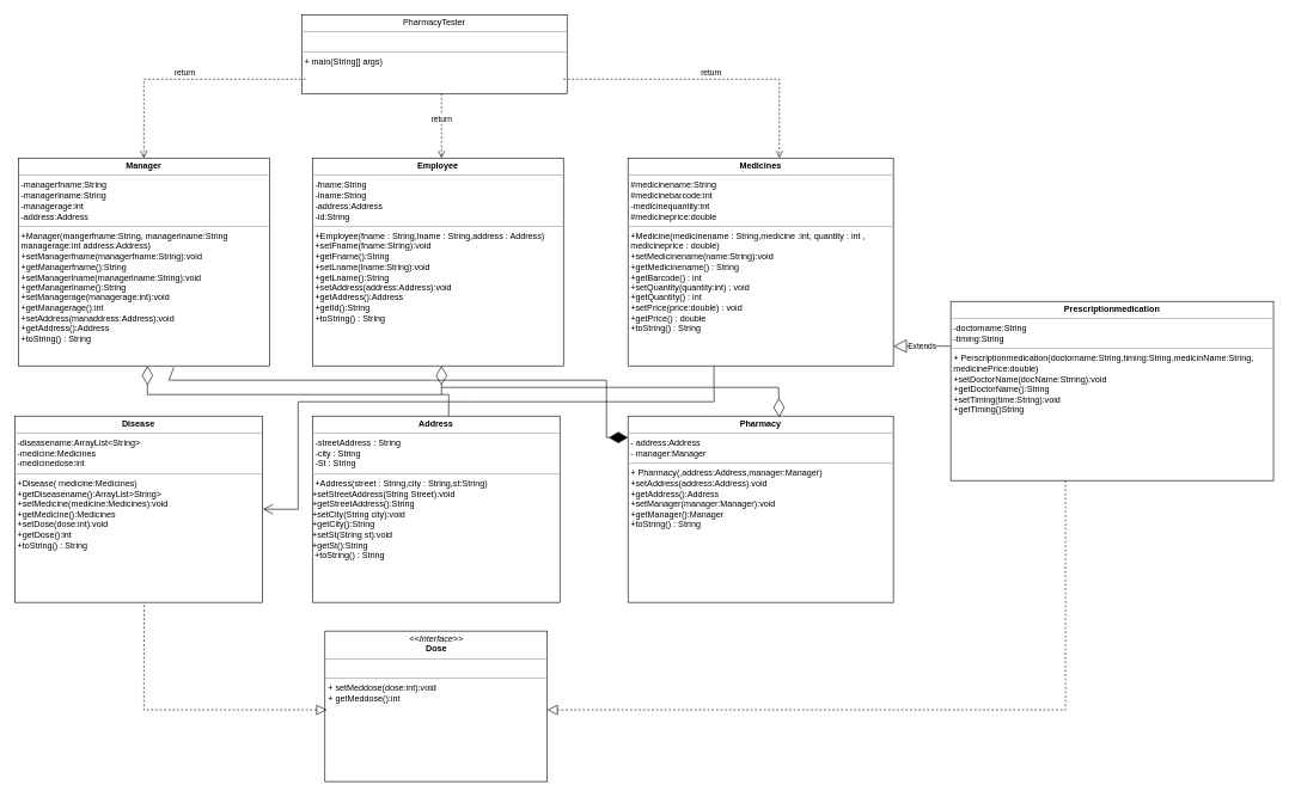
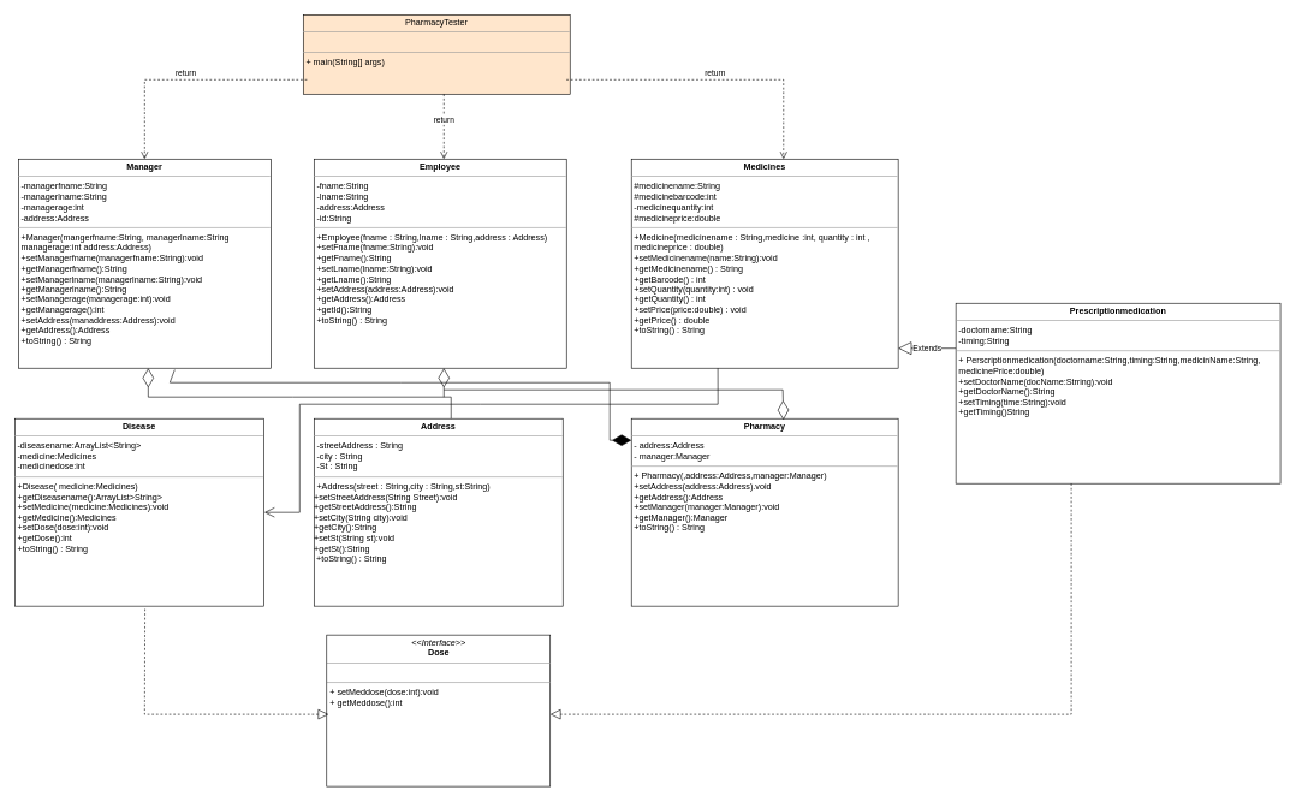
  <mxCell id="0" />
  <mxCell id="1" parent="0" />
  <mxCell id="2" value="&lt;p style=&quot;margin:0px;margin-top:4px;text-align:center;&quot;&gt;&lt;b&gt;Medicines&lt;/b&gt;&lt;/p&gt;&lt;hr size=&quot;1&quot;&gt;&lt;p style=&quot;margin:0px;margin-left:4px;&quot;&gt;#medicinename:String&lt;/p&gt;&lt;p style=&quot;margin:0px;margin-left:4px;&quot;&gt;#medicinebarcode:int&lt;/p&gt;&lt;p style=&quot;margin:0px;margin-left:4px;&quot;&gt;-medicinequantity:int&lt;/p&gt;&lt;p style=&quot;margin:0px;margin-left:4px;&quot;&gt;#medicineprice:double&lt;/p&gt;&lt;hr size=&quot;1&quot;&gt;&lt;p style=&quot;margin:0px;margin-left:4px;&quot;&gt;+Medicine(medicinename : String,medicine :&lt;span style=&quot;background-color: initial;&quot;&gt;int, quantity : int ,&amp;nbsp;&lt;/span&gt;&lt;/p&gt;&lt;p style=&quot;margin:0px;margin-left:4px;&quot;&gt;&lt;span style=&quot;background-color: initial;&quot;&gt;medicineprice : double)&lt;/span&gt;&lt;/p&gt;&lt;p style=&quot;margin:0px;margin-left:4px;&quot;&gt;+setMedicinename(name:String):void&lt;/p&gt;&lt;p style=&quot;margin:0px;margin-left:4px;&quot;&gt;+getMedicinename() : String&lt;/p&gt;&lt;p style=&quot;border-color: var(--border-color); margin: 0px 0px 0px 4px;&quot;&gt;+getBarcode() : int&lt;/p&gt;&lt;p style=&quot;border-color: var(--border-color); margin: 0px 0px 0px 4px;&quot;&gt;+setQuantity(quantity:int) : void&lt;/p&gt;&lt;p style=&quot;border-color: var(--border-color); margin: 0px 0px 0px 4px;&quot;&gt;+getQuantity() : int&lt;/p&gt;&lt;p style=&quot;border-color: var(--border-color); margin: 0px 0px 0px 4px;&quot;&gt;+setPrice(price:double) : void&lt;/p&gt;&lt;p style=&quot;border-color: var(--border-color); margin: 0px 0px 0px 4px;&quot;&gt;+getPrice() : double&lt;/p&gt;&lt;p style=&quot;margin:0px;margin-left:4px;&quot;&gt;+toString() : String&lt;/p&gt;" style="verticalAlign=top;align=left;overflow=fill;fontSize=12;fontFamily=Helvetica;html=1;" parent="1" vertex="1"><mxGeometry x="875" y="220" width="370" height="290" as="geometry" /></mxCell>
  <mxCell id="3" value="&lt;p style=&quot;margin:0px;margin-top:4px;text-align:center;&quot;&gt;&lt;b&gt;Employee&lt;/b&gt;&lt;/p&gt;&lt;hr size=&quot;1&quot;&gt;&lt;p style=&quot;margin:0px;margin-left:4px;&quot;&gt;-fname:String&lt;/p&gt;&lt;p style=&quot;margin:0px;margin-left:4px;&quot;&gt;-lname:String&lt;/p&gt;&lt;p style=&quot;margin:0px;margin-left:4px;&quot;&gt;-address:Address&lt;/p&gt;&lt;p style=&quot;margin:0px;margin-left:4px;&quot;&gt;-id:String&lt;/p&gt;&lt;hr size=&quot;1&quot;&gt;&lt;p style=&quot;margin:0px;margin-left:4px;&quot;&gt;+Employee(fname : String,lname : String,address : Address&lt;span style=&quot;background-color: initial;&quot;&gt;)&lt;/span&gt;&lt;/p&gt;&lt;p style=&quot;margin:0px;margin-left:4px;&quot;&gt;&lt;span style=&quot;background-color: initial;&quot;&gt;+setFname(fname:String):void&lt;/span&gt;&lt;/p&gt;&lt;p style=&quot;margin:0px;margin-left:4px;&quot;&gt;&lt;span style=&quot;background-color: initial;&quot;&gt;+getFname():String&lt;/span&gt;&lt;/p&gt;&lt;p style=&quot;margin:0px;margin-left:4px;&quot;&gt;&lt;span style=&quot;background-color: initial;&quot;&gt;+setLname(lname:String):void&lt;/span&gt;&lt;/p&gt;&lt;p style=&quot;margin:0px;margin-left:4px;&quot;&gt;&lt;span style=&quot;background-color: initial;&quot;&gt;+getLname():String&lt;/span&gt;&lt;/p&gt;&lt;p style=&quot;margin:0px;margin-left:4px;&quot;&gt;&lt;span style=&quot;background-color: initial;&quot;&gt;+setAddress(address:Address):void&lt;/span&gt;&lt;/p&gt;&lt;p style=&quot;margin:0px;margin-left:4px;&quot;&gt;&lt;span style=&quot;background-color: initial;&quot;&gt;+getAddress():Address&lt;/span&gt;&lt;/p&gt;&lt;p style=&quot;margin:0px;margin-left:4px;&quot;&gt;&lt;span style=&quot;background-color: initial;&quot;&gt;+getId():String&lt;/span&gt;&lt;/p&gt;&lt;p style=&quot;margin:0px;margin-left:4px;&quot;&gt;+toString() : String&lt;br&gt;&lt;/p&gt;&lt;p style=&quot;margin:0px;margin-left:4px;&quot;&gt;&lt;br&gt;&lt;/p&gt;" style="verticalAlign=top;align=left;overflow=fill;fontSize=12;fontFamily=Helvetica;html=1;" parent="1" vertex="1"><mxGeometry x="435" y="220" width="350" height="290" as="geometry" /></mxCell>
  <mxCell id="4" value="&lt;p style=&quot;margin:0px;margin-top:4px;text-align:center;&quot;&gt;&lt;b&gt;Address&lt;/b&gt;&lt;/p&gt;&lt;hr size=&quot;1&quot;&gt;&lt;p style=&quot;margin:0px;margin-left:4px;&quot;&gt;-streetAddress : String&lt;/p&gt;&lt;p style=&quot;margin:0px;margin-left:4px;&quot;&gt;-city : String&lt;/p&gt;&lt;p style=&quot;margin:0px;margin-left:4px;&quot;&gt;-St : String&lt;/p&gt;&lt;hr size=&quot;1&quot;&gt;&lt;p style=&quot;margin:0px;margin-left:4px;&quot;&gt;+Address(street : String,city : String,st:String)&lt;/p&gt;+setStreetAddress(String Street):void&lt;br&gt;+getStreetAddress():String&lt;br&gt;+setCity(String city):void&lt;br&gt;+getCity():String&lt;br&gt;+setSt(String st):void&lt;br&gt;+getSt():String&lt;br&gt;&amp;nbsp;+toString() : String" style="verticalAlign=top;align=left;overflow=fill;fontSize=12;fontFamily=Helvetica;html=1;" parent="1" vertex="1"><mxGeometry x="435" y="580" width="345" height="260" as="geometry" /></mxCell>
  <mxCell id="5" value="&lt;p style=&quot;margin:0px;margin-top:4px;text-align:center;&quot;&gt;&lt;b&gt;Manager&lt;/b&gt;&lt;/p&gt;&lt;hr size=&quot;1&quot;&gt;&lt;p style=&quot;margin:0px;margin-left:4px;&quot;&gt;-managerfname:String&lt;/p&gt;&lt;p style=&quot;margin:0px;margin-left:4px;&quot;&gt;-managerlname:String&lt;/p&gt;&lt;p style=&quot;margin:0px;margin-left:4px;&quot;&gt;-managerage:int&lt;/p&gt;&lt;p style=&quot;margin:0px;margin-left:4px;&quot;&gt;-address:Address&lt;/p&gt;&lt;hr size=&quot;1&quot;&gt;&lt;p style=&quot;margin:0px;margin-left:4px;&quot;&gt;&lt;span style=&quot;background-color: initial;&quot;&gt;+Manager(mangerfname:String, managerlname:String&lt;/span&gt;&lt;br&gt;&lt;/p&gt;&lt;p style=&quot;margin:0px;margin-left:4px;&quot;&gt;managerage:int address:Address)&lt;/p&gt;&lt;p style=&quot;margin:0px;margin-left:4px;&quot;&gt;+setManagerfname(managerfname:String):void&lt;/p&gt;&lt;p style=&quot;margin:0px;margin-left:4px;&quot;&gt;+getManagerfname():String&lt;/p&gt;&lt;p style=&quot;margin:0px;margin-left:4px;&quot;&gt;+setManagerlname(managerlname:String):void&lt;/p&gt;&lt;p style=&quot;margin:0px;margin-left:4px;&quot;&gt;+getManagerlname():String&lt;/p&gt;&lt;p style=&quot;margin:0px;margin-left:4px;&quot;&gt;+setManagerage(managerage:int):void&lt;/p&gt;&lt;p style=&quot;margin:0px;margin-left:4px;&quot;&gt;+getManagerage():int&lt;/p&gt;&lt;p style=&quot;margin:0px;margin-left:4px;&quot;&gt;+setAddress(manaddress:Address):void&lt;/p&gt;&lt;p style=&quot;margin:0px;margin-left:4px;&quot;&gt;+getAddress():Address&lt;/p&gt;&lt;p style=&quot;margin:0px;margin-left:4px;&quot;&gt;+toString() : String&lt;br&gt;&lt;/p&gt;" style="verticalAlign=top;align=left;overflow=fill;fontSize=12;fontFamily=Helvetica;html=1;" parent="1" vertex="1"><mxGeometry x="25" y="220" width="350" height="290" as="geometry" /></mxCell>
  <mxCell id="6" value="&lt;p style=&quot;margin:0px;margin-top:4px;text-align:center;&quot;&gt;&lt;i&gt;&amp;lt;&amp;lt;Interface&amp;gt;&amp;gt;&lt;/i&gt;&lt;br&gt;&lt;b&gt;Dose&lt;/b&gt;&lt;/p&gt;&lt;hr size=&quot;1&quot;&gt;&lt;p style=&quot;margin:0px;margin-left:4px;&quot;&gt;&lt;br&gt;&lt;/p&gt;&lt;hr size=&quot;1&quot;&gt;&lt;p style=&quot;margin:0px;margin-left:4px;&quot;&gt;+ setMeddose(dose:int):void&lt;br&gt;+ getMeddose():int&lt;/p&gt;" style="verticalAlign=top;align=left;overflow=fill;fontSize=12;fontFamily=Helvetica;html=1;" parent="1" vertex="1"><mxGeometry x="452.5" y="880" width="310" height="210" as="geometry" /></mxCell>
  <mxCell id="7" value="&lt;p style=&quot;margin:0px;margin-top:4px;text-align:center;&quot;&gt;&lt;b&gt;Disease&lt;/b&gt;&lt;/p&gt;&lt;hr size=&quot;1&quot;&gt;&lt;p style=&quot;margin:0px;margin-left:4px;&quot;&gt;-diseasename:ArrayList&amp;lt;String&amp;gt;&lt;/p&gt;&lt;p style=&quot;margin:0px;margin-left:4px;&quot;&gt;&lt;span style=&quot;background-color: initial;&quot;&gt;-medicine:Medicines&lt;/span&gt;&lt;/p&gt;&lt;p style=&quot;margin:0px;margin-left:4px;&quot;&gt;&lt;span style=&quot;background-color: initial;&quot;&gt;-medicinedose:int&lt;/span&gt;&lt;br&gt;&lt;/p&gt;&lt;hr size=&quot;1&quot;&gt;&lt;p style=&quot;margin:0px;margin-left:4px;&quot;&gt;+Disease( medicine:Medicines&lt;span style=&quot;background-color: initial;&quot;&gt;)&lt;/span&gt;&lt;/p&gt;&lt;p style=&quot;margin:0px;margin-left:4px;&quot;&gt;+getDiseasename():ArrayList&amp;gt;String&amp;gt;&lt;/p&gt;&lt;p style=&quot;margin:0px;margin-left:4px;&quot;&gt;+setMedicine(medicine:Medicines):void&lt;/p&gt;&lt;p style=&quot;margin:0px;margin-left:4px;&quot;&gt;+getMedicine():Medicines&lt;/p&gt;&lt;p style=&quot;margin:0px;margin-left:4px;&quot;&gt;+setDose(dose:int):void&lt;/p&gt;&lt;p style=&quot;margin:0px;margin-left:4px;&quot;&gt;+getDose():int&lt;/p&gt;&lt;p style=&quot;margin:0px;margin-left:4px;&quot;&gt;+toString() : String&lt;br&gt;&lt;/p&gt;" style="verticalAlign=top;align=left;overflow=fill;fontSize=12;fontFamily=Helvetica;html=1;" parent="1" vertex="1"><mxGeometry x="20" y="580" width="345" height="260" as="geometry" /></mxCell>
  <mxCell id="8" value="&lt;p style=&quot;margin:0px;margin-top:4px;text-align:center;&quot;&gt;&lt;b&gt;Pharmacy&lt;/b&gt;&lt;/p&gt;&lt;hr size=&quot;1&quot;&gt;&lt;p style=&quot;margin:0px;margin-left:4px;&quot;&gt;&lt;span style=&quot;background-color: initial;&quot;&gt;- address:Address&lt;/span&gt;&lt;/p&gt;&lt;p style=&quot;margin:0px;margin-left:4px;&quot;&gt;- manager:Manager&lt;/p&gt;&lt;hr size=&quot;1&quot;&gt;&lt;p style=&quot;margin:0px;margin-left:4px;&quot;&gt;+ Pharmacy(,address:Address,&lt;span style=&quot;background-color: initial;&quot;&gt;manager:Manager)&lt;/span&gt;&lt;/p&gt;&lt;p style=&quot;margin:0px;margin-left:4px;&quot;&gt;+setAddress(address:Address).void&lt;/p&gt;&lt;p style=&quot;margin:0px;margin-left:4px;&quot;&gt;+getAddress():Address&lt;/p&gt;&lt;p style=&quot;margin:0px;margin-left:4px;&quot;&gt;+setManager(manager:Manager):void&lt;/p&gt;&lt;p style=&quot;margin:0px;margin-left:4px;&quot;&gt;+getManager():Manager&lt;/p&gt;&lt;p style=&quot;margin:0px;margin-left:4px;&quot;&gt;+toString() : String&lt;br&gt;&lt;/p&gt;" style="verticalAlign=top;align=left;overflow=fill;fontSize=12;fontFamily=Helvetica;html=1;" parent="1" vertex="1"><mxGeometry x="875" y="580" width="370" height="260" as="geometry" /></mxCell>
  <mxCell id="9" value="&lt;p style=&quot;margin:0px;margin-top:4px;text-align:center;&quot;&gt;&lt;b&gt;Prescriptionmedication&lt;/b&gt;&lt;/p&gt;&lt;hr size=&quot;1&quot;&gt;&lt;p style=&quot;margin:0px;margin-left:4px;&quot;&gt;-doctorname:String&lt;/p&gt;&lt;p style=&quot;margin:0px;margin-left:4px;&quot;&gt;-timing:String&lt;/p&gt;&lt;hr size=&quot;1&quot;&gt;&lt;p style=&quot;margin:0px;margin-left:4px;&quot;&gt;+ Perscriptionmedication(doctorname:String,timing:String,medicinName:String,&lt;/p&gt;&lt;p style=&quot;margin:0px;margin-left:4px;&quot;&gt;medicinePrice:double)&lt;/p&gt;&lt;p style=&quot;margin:0px;margin-left:4px;&quot;&gt;+setDoctorName(docName:Strring):void&lt;/p&gt;&lt;p style=&quot;margin:0px;margin-left:4px;&quot;&gt;+getDoctorName():String&lt;/p&gt;&lt;p style=&quot;margin:0px;margin-left:4px;&quot;&gt;+setTiming(time:String):void&lt;/p&gt;&lt;p style=&quot;margin:0px;margin-left:4px;&quot;&gt;+getTiming()String&lt;/p&gt;&lt;p style=&quot;margin:0px;margin-left:4px;&quot;&gt;&lt;br&gt;&lt;/p&gt;" style="verticalAlign=top;align=left;overflow=fill;fontSize=12;fontFamily=Helvetica;html=1;" parent="1" vertex="1"><mxGeometry x="1325" y="420" width="450" height="250" as="geometry" /></mxCell>
- <mxCell id="10" value="&lt;p style=&quot;margin:0px;margin-top:4px;text-align:center;&quot;&gt;PharmacyTester&lt;/p&gt;&lt;hr size=&quot;1&quot;&gt;&lt;p style=&quot;margin:0px;margin-left:4px;&quot;&gt;&lt;br&gt;&lt;/p&gt;&lt;hr size=&quot;1&quot;&gt;&lt;p style=&quot;margin:0px;margin-left:4px;&quot;&gt;+ main(String[] args)&lt;/p&gt;" style="verticalAlign=top;align=left;overflow=fill;fontSize=12;fontFamily=Helvetica;html=1;" parent="1" vertex="1"><mxGeometry x="420" y="20" width="370" height="110" as="geometry" /></mxCell>
+ <mxCell id="10" value="&lt;p style=&quot;margin:0px;margin-top:4px;text-align:center;&quot;&gt;PharmacyTester&lt;/p&gt;&lt;hr size=&quot;1&quot;&gt;&lt;p style=&quot;margin:0px;margin-left:4px;&quot;&gt;&lt;br&gt;&lt;/p&gt;&lt;hr size=&quot;1&quot;&gt;&lt;p style=&quot;margin:0px;margin-left:4px;&quot;&gt;+ main(String[] args)&lt;/p&gt;" style="verticalAlign=top;align=left;overflow=fill;fontSize=12;fontFamily=Helvetica;html=1;fillColor=#ffe6cc;" parent="1" vertex="1"><mxGeometry x="420" y="20" width="370" height="110" as="geometry" /></mxCell>
  <mxCell id="11" value="return" style="html=1;verticalAlign=bottom;endArrow=open;dashed=1;endSize=8;rounded=0;entryX=0.5;entryY=0;entryDx=0;entryDy=0;exitX=0.014;exitY=0.818;exitDx=0;exitDy=0;exitPerimeter=0;" parent="1" source="10" target="5" edge="1"><mxGeometry relative="1" as="geometry"><mxPoint x="415" y="110" as="sourcePoint" /><mxPoint x="345" y="110" as="targetPoint" /><Array as="points"><mxPoint x="395" y="110" /><mxPoint x="200" y="110" /></Array></mxGeometry></mxCell>
  <mxCell id="12" value="return" style="html=1;verticalAlign=bottom;endArrow=open;dashed=1;endSize=8;rounded=0;" parent="1" edge="1"><mxGeometry relative="1" as="geometry"><mxPoint x="615" y="130" as="sourcePoint" /><mxPoint x="615" y="220" as="targetPoint" /></mxGeometry></mxCell>
  <mxCell id="13" value="return" style="html=1;verticalAlign=bottom;endArrow=open;dashed=1;endSize=8;rounded=0;exitX=0.986;exitY=0.818;exitDx=0;exitDy=0;exitPerimeter=0;" parent="1" source="10" edge="1"><mxGeometry relative="1" as="geometry"><mxPoint x="875" y="110" as="sourcePoint" /><mxPoint x="1086" y="220" as="targetPoint" /><Array as="points"><mxPoint x="1086" y="110" /></Array></mxGeometry></mxCell>
  <mxCell id="14" value="" style="endArrow=diamondThin;endFill=0;endSize=24;html=1;rounded=0;" parent="1" edge="1"><mxGeometry width="160" relative="1" as="geometry"><mxPoint x="625" y="580" as="sourcePoint" /><mxPoint x="205" y="510" as="targetPoint" /><Array as="points"><mxPoint x="625" y="550" /><mxPoint x="405" y="550" /><mxPoint x="205" y="550" /></Array></mxGeometry></mxCell>
  <mxCell id="15" value="" style="endArrow=diamondThin;endFill=0;endSize=24;html=1;rounded=0;" parent="1" edge="1"><mxGeometry width="160" relative="1" as="geometry"><mxPoint x="615" y="550" as="sourcePoint" /><mxPoint x="615" y="510" as="targetPoint" /></mxGeometry></mxCell>
  <mxCell id="16" value="" style="endArrow=diamondThin;endFill=0;endSize=24;html=1;rounded=0;entryX=0.57;entryY=0.006;entryDx=0;entryDy=0;entryPerimeter=0;" parent="1" target="8" edge="1"><mxGeometry width="160" relative="1" as="geometry"><mxPoint x="615" y="540" as="sourcePoint" /><mxPoint x="1085" y="570" as="targetPoint" /><Array as="points"><mxPoint x="1085" y="540" /></Array></mxGeometry></mxCell>
  <mxCell id="17" value="" style="endArrow=block;dashed=1;endFill=0;endSize=12;html=1;rounded=0;exitX=0.523;exitY=1.015;exitDx=0;exitDy=0;exitPerimeter=0;" parent="1" source="7" edge="1"><mxGeometry width="160" relative="1" as="geometry"><mxPoint x="295" y="990" as="sourcePoint" /><mxPoint x="455" y="990" as="targetPoint" /><Array as="points"><mxPoint x="200" y="990" /></Array></mxGeometry></mxCell>
  <mxCell id="18" value="" style="endArrow=block;dashed=1;endFill=0;endSize=12;html=1;rounded=0;" parent="1" edge="1"><mxGeometry width="160" relative="1" as="geometry"><mxPoint x="1485" y="670" as="sourcePoint" /><mxPoint x="762.5" y="990" as="targetPoint" /><Array as="points"><mxPoint x="1485" y="990" /></Array></mxGeometry></mxCell>
  <mxCell id="19" value="Extends" style="endArrow=block;endSize=16;endFill=0;html=1;rounded=0;exitX=0;exitY=0.25;exitDx=0;exitDy=0;entryX=1;entryY=0.905;entryDx=0;entryDy=0;entryPerimeter=0;" parent="1" source="9" target="2" edge="1"><mxGeometry width="160" relative="1" as="geometry"><mxPoint x="1195" y="480" as="sourcePoint" /><mxPoint x="1255" y="450" as="targetPoint" /></mxGeometry></mxCell>
  <mxCell id="20" value="" style="endArrow=open;endFill=1;endSize=12;html=1;rounded=0;exitX=0.324;exitY=1;exitDx=0;exitDy=0;exitPerimeter=0;" parent="1" source="2" edge="1"><mxGeometry width="160" relative="1" as="geometry"><mxPoint x="215" y="710" as="sourcePoint" /><mxPoint x="366" y="710" as="targetPoint" /><Array as="points"><mxPoint x="995" y="560" /><mxPoint x="665" y="560" /><mxPoint x="415" y="560" /><mxPoint x="415" y="710" /></Array></mxGeometry></mxCell>
  <mxCell id="21" value="" style="endArrow=diamondThin;endFill=1;endSize=24;html=1;rounded=0;exitX=0.619;exitY=1.007;exitDx=0;exitDy=0;exitPerimeter=0;" parent="1" source="5" edge="1"><mxGeometry width="160" relative="1" as="geometry"><mxPoint x="715" y="610" as="sourcePoint" /><mxPoint x="875" y="610" as="targetPoint" /><Array as="points"><mxPoint x="235" y="530" /><mxPoint x="555" y="530" /><mxPoint x="845" y="530" /><mxPoint x="845" y="610" /></Array></mxGeometry></mxCell>
